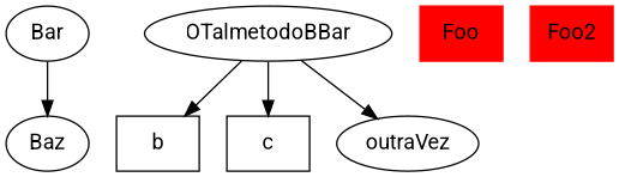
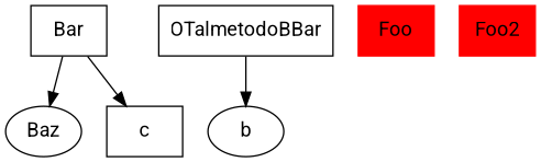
  digraph {
    fontname=Roboto
    node [fontname=Roboto]
    edge [fontname=Roboto]
-   Bar
+   Bar [shape=box]
    Baz
-   OTalmetodoBBar
-   b [shape=box]
+   OTalmetodoBBar [shape=box]
+   b
    c [shape=box]
-   outraVez
    Foo [color=red shape=box style=filled]
    Foo2 [color=red shape=box style=filled]
    Bar -> Baz
    OTalmetodoBBar -> b
-   OTalmetodoBBar -> c
-   OTalmetodoBBar -> outraVez
+   Bar -> c
  }
